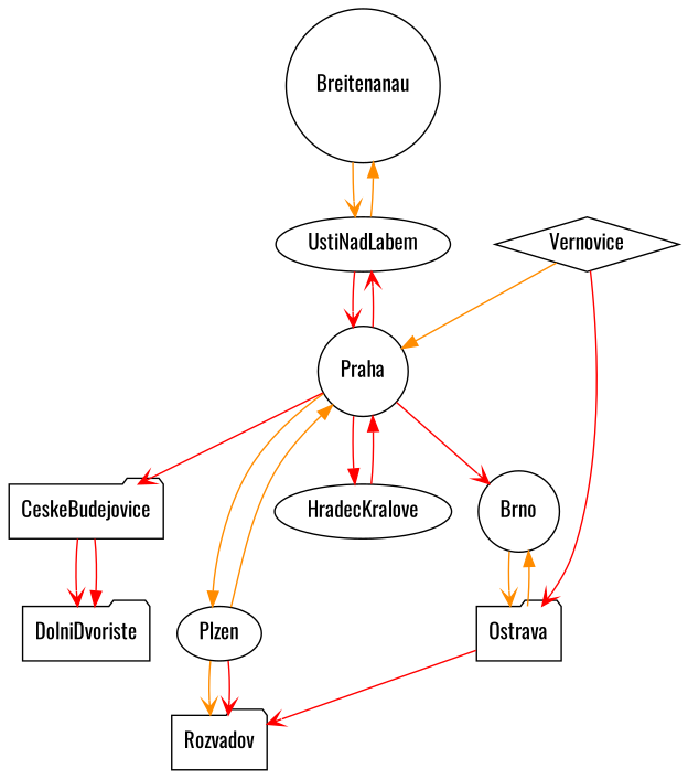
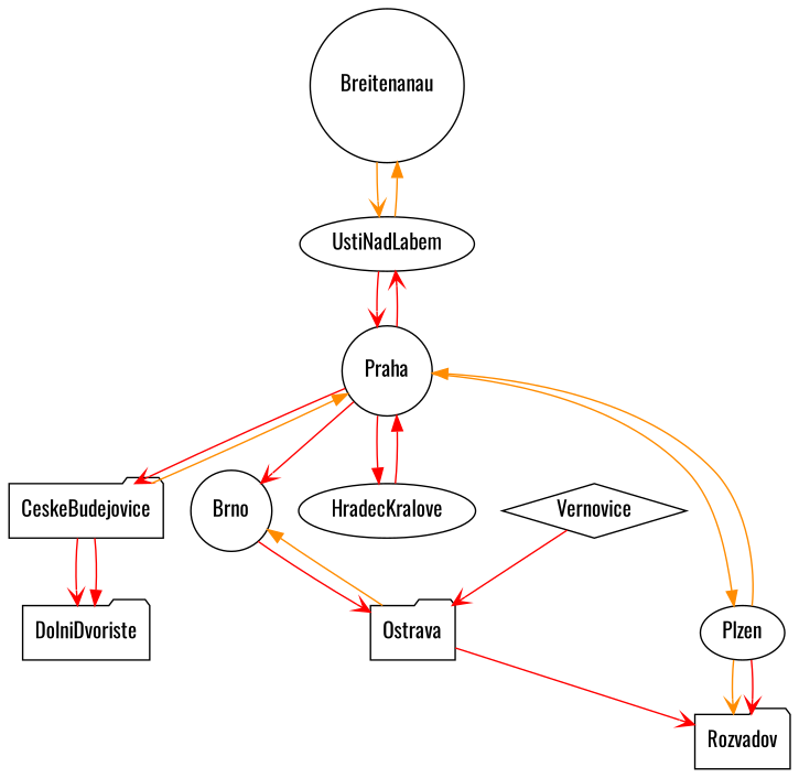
  digraph {
    fontname=Oswald
    node [fontname=Oswald shape=folder]
    edge [arrowhead=vee capacity=10000 color=red fontname=Oswald max_speed=36]
    Breitenanau [shape=circle]
    UstiNadLabem [shape=ellipse]
    Praha [shape=circle]
    Plzen [shape=ellipse]
    Brno [shape=circle]
    CeskeBudejovice
    HradecKralove [shape=ellipse]
    Rozvadov
    Ostrava
    DolniDvoriste
    Vernovice [shape=diamond]
    Breitenanau -> UstiNadLabem [color=darkorange]
    UstiNadLabem -> Breitenanau [arrowhead=normal color=darkorange]
    UstiNadLabem -> Praha
    Praha -> UstiNadLabem
    Praha -> Plzen [arrowhead=normal color=darkorange]
    Praha -> Brno
    Praha -> CeskeBudejovice
    Praha -> HradecKralove [arrowhead=normal]
    Plzen -> Praha [arrowhead=normal color=darkorange]
    Plzen -> Rozvadov [color=darkorange]
    Plzen -> Rozvadov
-   Brno -> Ostrava [color=darkorange]
-   Vernovice -> Praha [arrowhead=normal color=darkorange]
+   Brno -> Ostrava
+   CeskeBudejovice -> Praha [arrowhead=normal color=darkorange]
    CeskeBudejovice -> DolniDvoriste
    CeskeBudejovice -> DolniDvoriste [arrowhead=normal]
    HradecKralove -> Praha [arrowhead=normal]
    Ostrava -> Brno [arrowhead=normal color=darkorange]
    Ostrava -> Rozvadov
    Vernovice -> Ostrava
  }
